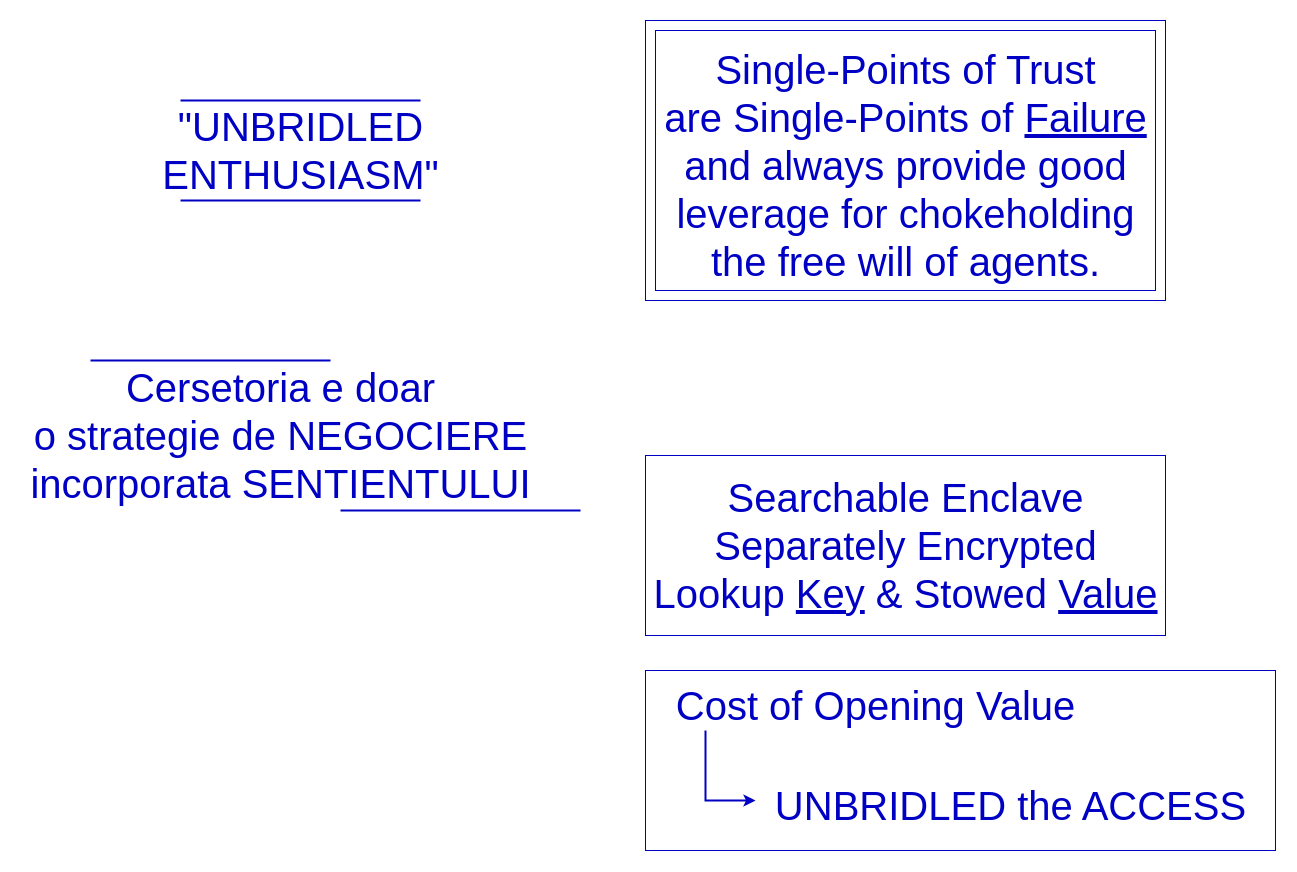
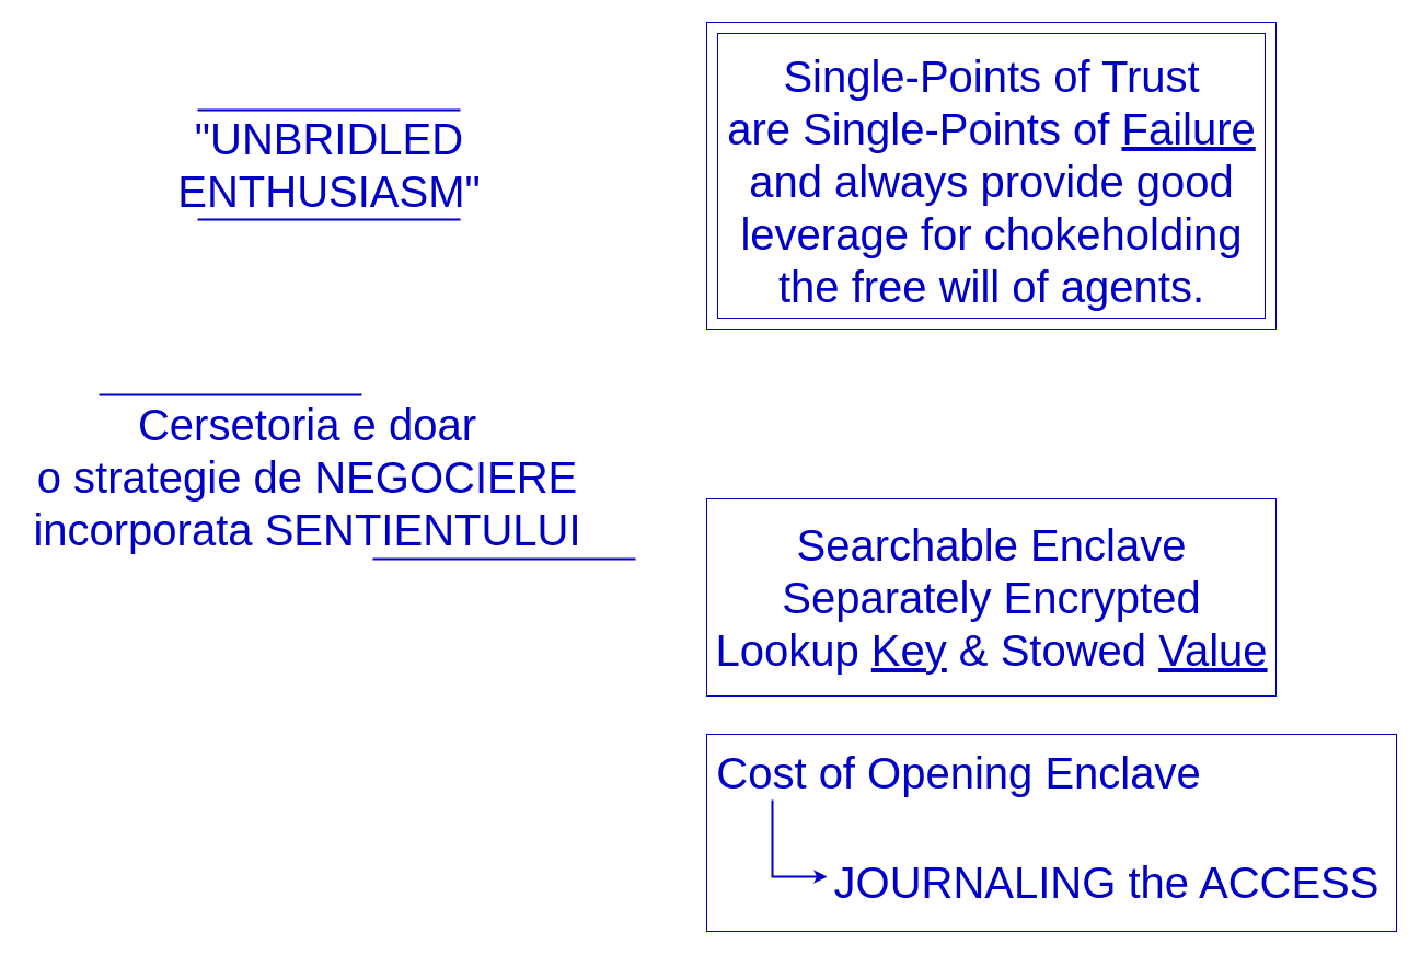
  <mxCell id="0" />
  <mxCell id="1" parent="0" />
  <mxCell id="2" value="&lt;font style=&quot;font-size: 40px&quot; color=&quot;#0000c4&quot;&gt;&quot;UNBRIDLED&lt;br&gt;ENTHUSIASM&quot;&lt;/font&gt;" style="text;html=1;align=center;verticalAlign=middle;resizable=0;points=[];autosize=1;strokeColor=none;fillColor=none;" vertex="1" parent="1"><mxGeometry x="155" y="125" width="290" height="50" as="geometry" /></mxCell>
  <mxCell id="3" value="Cersetoria e doar&lt;br&gt;o strategie de NEGOCIERE&lt;br&gt;incorporata SENTIENTULUI" style="text;html=1;align=center;verticalAlign=middle;resizable=0;points=[];autosize=1;strokeColor=none;fillColor=none;fontSize=40;fontColor=#0000C4;" vertex="1" parent="1"><mxGeometry x="20" y="360" width="520" height="150" as="geometry" /></mxCell>
  <mxCell id="4" value="" style="endArrow=none;html=1;rounded=0;fontSize=40;fontColor=#0000C4;strokeColor=#0000C4;strokeWidth=2;" edge="1" parent="1"><mxGeometry width="50" height="50" relative="1" as="geometry"><mxPoint x="180" y="200" as="sourcePoint" /><mxPoint x="420" y="200" as="targetPoint" /></mxGeometry></mxCell>
  <mxCell id="5" value="" style="endArrow=none;html=1;rounded=0;fontSize=40;fontColor=#0000C4;strokeColor=#0000C4;strokeWidth=2;" edge="1" parent="1"><mxGeometry width="50" height="50" relative="1" as="geometry"><mxPoint x="180" y="100" as="sourcePoint" /><mxPoint x="420" y="100" as="targetPoint" /></mxGeometry></mxCell>
  <mxCell id="6" value="" style="endArrow=none;html=1;rounded=0;fontSize=40;fontColor=#0000C4;strokeColor=#0000C4;strokeWidth=2;" edge="1" parent="1"><mxGeometry width="50" height="50" relative="1" as="geometry"><mxPoint x="90" y="360" as="sourcePoint" /><mxPoint x="330" y="360" as="targetPoint" /></mxGeometry></mxCell>
  <mxCell id="7" value="" style="endArrow=none;html=1;rounded=0;fontSize=40;fontColor=#0000C4;strokeColor=#0000C4;strokeWidth=2;" edge="1" parent="1"><mxGeometry width="50" height="50" relative="1" as="geometry"><mxPoint x="340" y="510" as="sourcePoint" /><mxPoint x="580" y="510" as="targetPoint" /></mxGeometry></mxCell>
  <mxCell id="8" value="Single-Points of Trust&lt;br&gt;are Single-Points of &lt;u&gt;Failure&lt;/u&gt;&lt;br&gt;and always provide good&lt;br&gt;leverage for chokeholding&lt;br&gt;the free will of agents." style="text;html=1;align=center;verticalAlign=middle;resizable=0;points=[];autosize=1;strokeColor=none;fillColor=none;fontSize=40;fontColor=#0000C4;" vertex="1" parent="1"><mxGeometry x="655" y="40" width="500" height="250" as="geometry" /></mxCell>
  <mxCell id="9" value="Searchable Enclave&lt;br&gt;Separately Encrypted&lt;br&gt;Lookup &lt;u&gt;Key&lt;/u&gt; &amp;amp; Stowed &lt;u&gt;Value&lt;/u&gt;" style="text;html=1;align=center;verticalAlign=middle;resizable=0;points=[];autosize=1;strokeColor=none;fillColor=none;fontSize=40;fontColor=#0000C4;" vertex="1" parent="1"><mxGeometry x="645" y="470" width="520" height="150" as="geometry" /></mxCell>
- <mxCell id="10" value="Cost of Opening Value" style="text;html=1;align=center;verticalAlign=middle;resizable=0;points=[];autosize=1;strokeColor=none;fillColor=none;fontSize=40;fontColor=#0000C4;" vertex="1" parent="1"><mxGeometry x="645" y="680" width="460" height="50" as="geometry" /></mxCell>
- <mxCell id="11" value="UNBRIDLED the ACCESS" style="text;html=1;align=center;verticalAlign=middle;resizable=0;points=[];autosize=1;strokeColor=none;fillColor=none;fontSize=40;fontColor=#0000C4;" vertex="1" parent="1"><mxGeometry x="755" y="780" width="510" height="50" as="geometry" /></mxCell>
+ <mxCell id="10" value="Cost of Opening Enclave" style="text;html=1;align=center;verticalAlign=middle;resizable=0;points=[];autosize=1;strokeColor=none;fillColor=none;fontSize=40;fontColor=#0000C4;" vertex="1" parent="1"><mxGeometry x="645" y="680" width="460" height="50" as="geometry" /></mxCell>
+ <mxCell id="11" value="JOURNALING the ACCESS" style="text;html=1;align=center;verticalAlign=middle;resizable=0;points=[];autosize=1;strokeColor=none;fillColor=none;fontSize=40;fontColor=#0000C4;" vertex="1" parent="1"><mxGeometry x="755" y="780" width="510" height="50" as="geometry" /></mxCell>
  <mxCell id="12" value="" style="endArrow=classic;html=1;rounded=0;fontSize=40;fontColor=#0000C4;strokeColor=#0000C4;strokeWidth=2;" edge="1" parent="1"><mxGeometry width="50" height="50" relative="1" as="geometry"><mxPoint x="705" y="730" as="sourcePoint" /><mxPoint x="755" y="800" as="targetPoint" /><Array as="points"><mxPoint x="705" y="800" /></Array></mxGeometry></mxCell>
  <mxCell id="13" value="" style="rounded=0;whiteSpace=wrap;html=1;fontSize=40;fontColor=#0000C4;fillColor=none;strokeColor=#0000C4;" vertex="1" parent="1"><mxGeometry x="655" y="30" width="500" height="260" as="geometry" /></mxCell>
  <mxCell id="14" value="" style="rounded=0;whiteSpace=wrap;html=1;fontSize=40;fontColor=#0000C4;fillColor=none;strokeColor=#0000C4;" vertex="1" parent="1"><mxGeometry x="645" y="20" width="520" height="280" as="geometry" /></mxCell>
  <mxCell id="15" value="" style="rounded=0;whiteSpace=wrap;html=1;fontSize=40;fontColor=#0000C4;fillColor=none;strokeColor=#0000C4;" vertex="1" parent="1"><mxGeometry x="645" y="455" width="520" height="180" as="geometry" /></mxCell>
  <mxCell id="16" value="" style="rounded=0;whiteSpace=wrap;html=1;fontSize=40;fontColor=#0000C4;fillColor=none;strokeColor=#0000C4;" vertex="1" parent="1"><mxGeometry x="645" y="670" width="630" height="180" as="geometry" /></mxCell>
